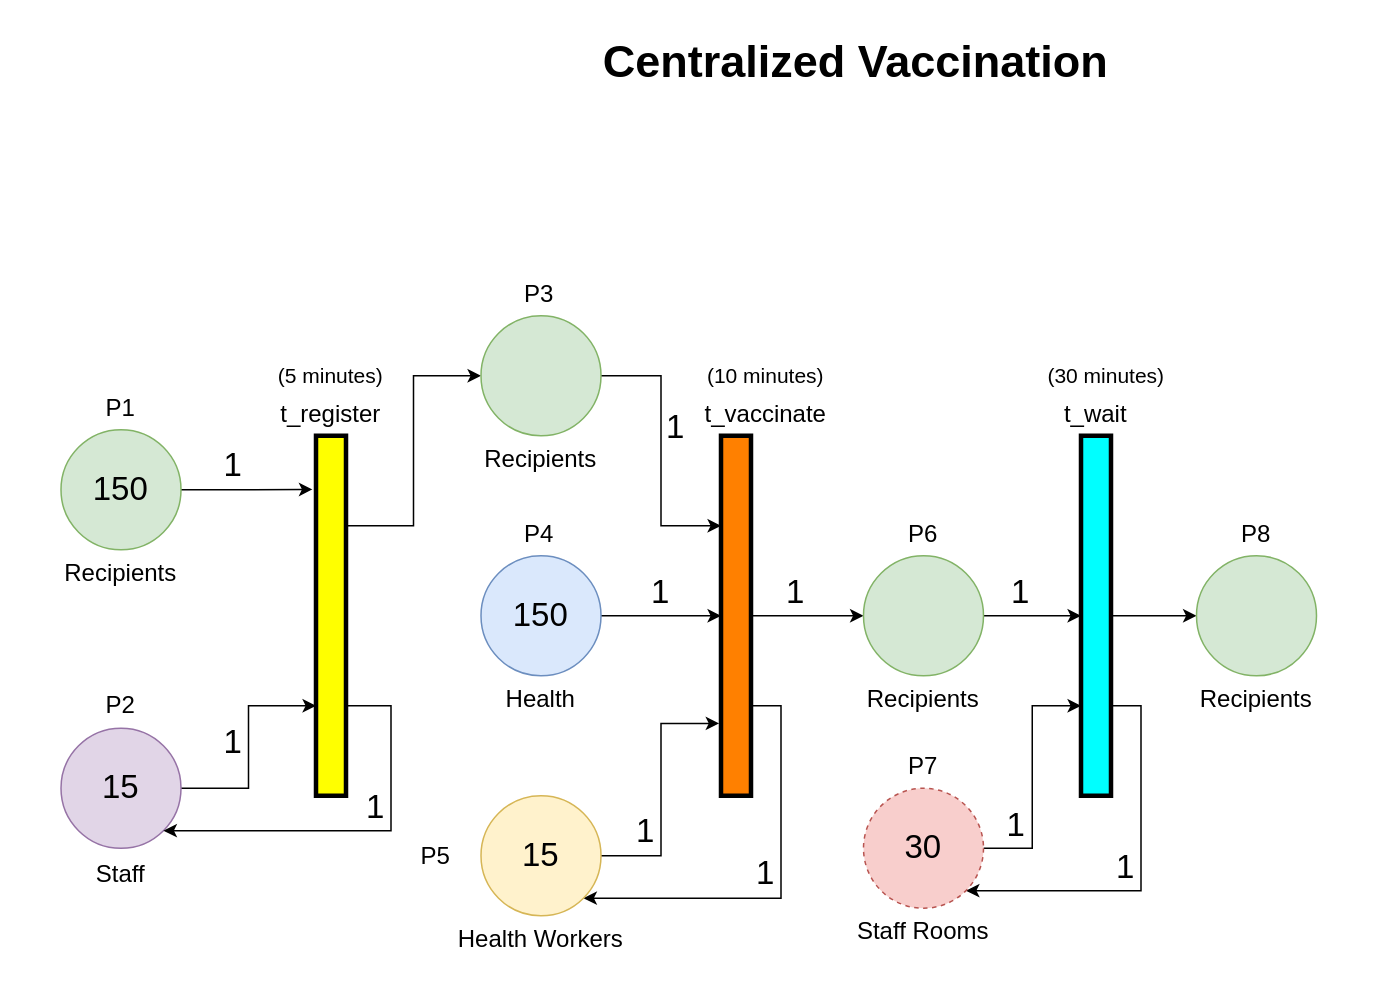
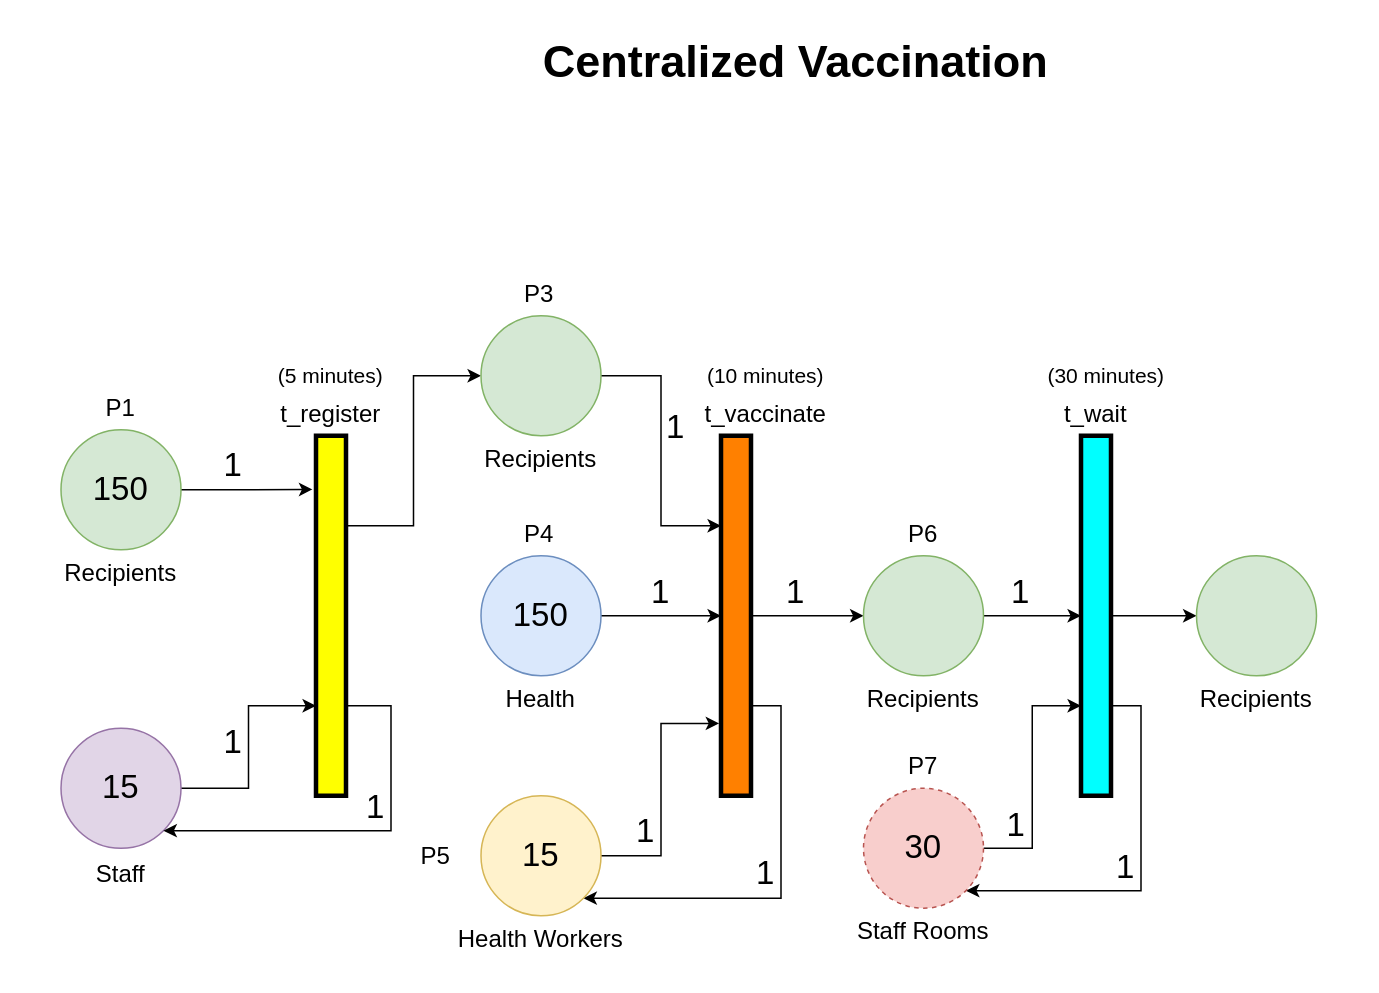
  <mxCell id="0" />
  <mxCell id="1" parent="0" />
  <mxCell id="2" style="edgeStyle=orthogonalEdgeStyle;rounded=0;orthogonalLoop=1;jettySize=auto;html=1;entryX=-0.12;entryY=0.149;entryDx=0;entryDy=0;entryPerimeter=0;" parent="1" source="3" target="8" edge="1"><mxGeometry relative="1" as="geometry" /></mxCell>
  <mxCell id="3" value="150" style="ellipse;whiteSpace=wrap;html=1;aspect=fixed;fontSize=22;fillColor=#d5e8d4;strokeColor=#82b366;" parent="1" vertex="1"><mxGeometry x="40" y="286" width="80" height="80" as="geometry" /></mxCell>
  <mxCell id="4" value="" style="edgeStyle=orthogonalEdgeStyle;rounded=0;orthogonalLoop=1;jettySize=auto;html=1;entryX=0;entryY=0.75;entryDx=0;entryDy=0;" parent="1" source="5" target="8" edge="1"><mxGeometry relative="1" as="geometry" /></mxCell>
  <mxCell id="5" value="15" style="ellipse;whiteSpace=wrap;html=1;aspect=fixed;fontSize=22;fillColor=#e1d5e7;strokeColor=#9673a6;" parent="1" vertex="1"><mxGeometry x="40" y="485" width="80" height="80" as="geometry" /></mxCell>
  <mxCell id="6" style="edgeStyle=orthogonalEdgeStyle;rounded=0;orthogonalLoop=1;jettySize=auto;html=1;exitX=1;exitY=0.75;exitDx=0;exitDy=0;entryX=1;entryY=1;entryDx=0;entryDy=0;" parent="1" source="8" target="5" edge="1"><mxGeometry relative="1" as="geometry"><Array as="points"><mxPoint x="260" y="470" /><mxPoint x="260" y="553" /></Array></mxGeometry></mxCell>
  <mxCell id="7" style="edgeStyle=orthogonalEdgeStyle;rounded=0;orthogonalLoop=1;jettySize=auto;html=1;entryX=0;entryY=0.5;entryDx=0;entryDy=0;exitX=1;exitY=0.25;exitDx=0;exitDy=0;" parent="1" source="8" target="13" edge="1"><mxGeometry relative="1" as="geometry" /></mxCell>
  <mxCell id="8" value="" style="rounded=0;whiteSpace=wrap;html=1;fillColor=#FFFF00;strokeColor=#000000;labelBorderColor=none;strokeWidth=3;" parent="1" vertex="1"><mxGeometry x="210" y="290" width="20" height="240" as="geometry" /></mxCell>
  <mxCell id="9" style="edgeStyle=orthogonalEdgeStyle;rounded=0;orthogonalLoop=1;jettySize=auto;html=1;entryX=0;entryY=0.5;entryDx=0;entryDy=0;" parent="1" source="11" target="19" edge="1"><mxGeometry relative="1" as="geometry" /></mxCell>
  <mxCell id="10" style="edgeStyle=orthogonalEdgeStyle;rounded=0;orthogonalLoop=1;jettySize=auto;html=1;exitX=1;exitY=0.75;exitDx=0;exitDy=0;entryX=1;entryY=1;entryDx=0;entryDy=0;fontSize=22;" parent="1" source="11" target="17" edge="1"><mxGeometry relative="1" as="geometry" /></mxCell>
  <mxCell id="11" value="" style="rounded=0;whiteSpace=wrap;html=1;fillColor=#FF8000;strokeColor=#000000;strokeWidth=3;" parent="1" vertex="1"><mxGeometry x="480" y="290" width="20" height="240" as="geometry" /></mxCell>
  <mxCell id="12" style="edgeStyle=orthogonalEdgeStyle;rounded=0;orthogonalLoop=1;jettySize=auto;html=1;exitX=1;exitY=0.5;exitDx=0;exitDy=0;entryX=0;entryY=0.25;entryDx=0;entryDy=0;" parent="1" source="13" target="11" edge="1"><mxGeometry relative="1" as="geometry" /></mxCell>
  <mxCell id="13" value="" style="ellipse;whiteSpace=wrap;html=1;aspect=fixed;fontSize=22;fillColor=#d5e8d4;strokeColor=#82b366;" parent="1" vertex="1"><mxGeometry x="320" y="210" width="80" height="80" as="geometry" /></mxCell>
  <mxCell id="14" style="edgeStyle=orthogonalEdgeStyle;rounded=0;orthogonalLoop=1;jettySize=auto;html=1;exitX=1;exitY=0.5;exitDx=0;exitDy=0;entryX=0;entryY=0.5;entryDx=0;entryDy=0;" parent="1" source="15" target="11" edge="1"><mxGeometry relative="1" as="geometry" /></mxCell>
  <mxCell id="15" value="&lt;font style=&quot;font-size: 22px&quot;&gt;150&lt;/font&gt;" style="ellipse;whiteSpace=wrap;html=1;aspect=fixed;fillColor=#dae8fc;strokeColor=#6c8ebf;" parent="1" vertex="1"><mxGeometry x="320" y="370" width="80" height="80" as="geometry" /></mxCell>
  <mxCell id="16" style="edgeStyle=orthogonalEdgeStyle;rounded=0;orthogonalLoop=1;jettySize=auto;html=1;entryX=-0.06;entryY=0.799;entryDx=0;entryDy=0;entryPerimeter=0;" parent="1" source="17" target="11" edge="1"><mxGeometry relative="1" as="geometry"><Array as="points"><mxPoint x="440" y="570" /><mxPoint x="440" y="482" /></Array></mxGeometry></mxCell>
  <mxCell id="17" value="&lt;font style=&quot;font-size: 22px&quot;&gt;15&lt;/font&gt;" style="ellipse;whiteSpace=wrap;html=1;aspect=fixed;fillColor=#fff2cc;strokeColor=#d6b656;" parent="1" vertex="1"><mxGeometry x="320" y="530" width="80" height="80" as="geometry" /></mxCell>
  <mxCell id="18" style="edgeStyle=orthogonalEdgeStyle;rounded=0;orthogonalLoop=1;jettySize=auto;html=1;entryX=0;entryY=0.5;entryDx=0;entryDy=0;" parent="1" source="19" target="22" edge="1"><mxGeometry relative="1" as="geometry" /></mxCell>
  <mxCell id="19" value="" style="ellipse;whiteSpace=wrap;html=1;aspect=fixed;fillColor=#d5e8d4;strokeColor=#82b366;" parent="1" vertex="1"><mxGeometry x="575" y="370" width="80" height="80" as="geometry" /></mxCell>
  <mxCell id="20" style="edgeStyle=orthogonalEdgeStyle;rounded=0;orthogonalLoop=1;jettySize=auto;html=1;exitX=1;exitY=0.5;exitDx=0;exitDy=0;entryX=0;entryY=0.5;entryDx=0;entryDy=0;fontSize=22;" parent="1" source="22" target="48" edge="1"><mxGeometry relative="1" as="geometry" /></mxCell>
  <mxCell id="21" style="edgeStyle=orthogonalEdgeStyle;rounded=0;orthogonalLoop=1;jettySize=auto;html=1;exitX=1;exitY=0.75;exitDx=0;exitDy=0;entryX=1;entryY=1;entryDx=0;entryDy=0;fontSize=22;" parent="1" source="22" target="52" edge="1"><mxGeometry relative="1" as="geometry" /></mxCell>
  <mxCell id="22" value="" style="rounded=0;whiteSpace=wrap;html=1;fillColor=#00FFFF;strokeColor=#000000;strokeWidth=3;" parent="1" vertex="1"><mxGeometry x="720" y="290" width="20" height="240" as="geometry" /></mxCell>
  <mxCell id="23" value="1" style="text;html=1;strokeColor=none;fillColor=none;align=center;verticalAlign=middle;whiteSpace=wrap;rounded=0;fontSize=22;" parent="1" vertex="1"><mxGeometry x="145" y="295" width="20" height="30" as="geometry" /></mxCell>
  <mxCell id="24" value="1" style="text;html=1;strokeColor=none;fillColor=none;align=center;verticalAlign=middle;whiteSpace=wrap;rounded=0;fontSize=22;" parent="1" vertex="1"><mxGeometry x="145" y="480" width="20" height="30" as="geometry" /></mxCell>
  <mxCell id="25" value="1" style="text;html=1;strokeColor=none;fillColor=none;align=center;verticalAlign=middle;whiteSpace=wrap;rounded=0;fontSize=22;" parent="1" vertex="1"><mxGeometry x="430" y="380" width="20" height="30" as="geometry" /></mxCell>
  <mxCell id="26" value="1" style="text;html=1;strokeColor=none;fillColor=none;align=center;verticalAlign=middle;whiteSpace=wrap;rounded=0;fontSize=22;" parent="1" vertex="1"><mxGeometry x="440" y="270" width="20" height="30" as="geometry" /></mxCell>
  <mxCell id="27" value="1" style="text;html=1;strokeColor=none;fillColor=none;align=center;verticalAlign=middle;whiteSpace=wrap;rounded=0;fontSize=22;" parent="1" vertex="1"><mxGeometry x="520" y="380" width="20" height="30" as="geometry" /></mxCell>
  <mxCell id="28" value="1" style="text;html=1;strokeColor=none;fillColor=none;align=center;verticalAlign=middle;whiteSpace=wrap;rounded=0;fontSize=22;" parent="1" vertex="1"><mxGeometry x="670" y="380" width="20" height="30" as="geometry" /></mxCell>
  <mxCell id="29" value="Recipients" style="text;html=1;strokeColor=none;fillColor=none;align=center;verticalAlign=middle;whiteSpace=wrap;rounded=0;fontSize=16;" parent="1" vertex="1"><mxGeometry x="20" y="366" width="120" height="30" as="geometry" /></mxCell>
  <mxCell id="30" value="Health" style="text;html=1;strokeColor=none;fillColor=none;align=center;verticalAlign=middle;whiteSpace=wrap;rounded=0;fontSize=16;" parent="1" vertex="1"><mxGeometry x="300" y="450" width="120" height="30" as="geometry" /></mxCell>
  <mxCell id="31" value="Recipients" style="text;html=1;strokeColor=none;fillColor=none;align=center;verticalAlign=middle;whiteSpace=wrap;rounded=0;fontSize=16;" parent="1" vertex="1"><mxGeometry x="555" y="450" width="120" height="30" as="geometry" /></mxCell>
  <mxCell id="32" value="Staff" style="text;html=1;strokeColor=none;fillColor=none;align=center;verticalAlign=middle;whiteSpace=wrap;rounded=0;fontSize=16;" parent="1" vertex="1"><mxGeometry x="20" y="567" width="120" height="30" as="geometry" /></mxCell>
  <mxCell id="33" value="Health Workers" style="text;html=1;strokeColor=none;fillColor=none;align=center;verticalAlign=middle;whiteSpace=wrap;rounded=0;fontSize=16;" parent="1" vertex="1"><mxGeometry x="300" y="610" width="120" height="30" as="geometry" /></mxCell>
  <mxCell id="34" value="Recipients" style="text;html=1;strokeColor=none;fillColor=none;align=center;verticalAlign=middle;whiteSpace=wrap;rounded=0;fontSize=16;" parent="1" vertex="1"><mxGeometry x="300" y="290" width="120" height="30" as="geometry" /></mxCell>
  <mxCell id="35" value="P1" style="text;html=1;strokeColor=none;fillColor=none;align=center;verticalAlign=middle;whiteSpace=wrap;rounded=0;labelBorderColor=none;fontSize=16;" parent="1" vertex="1"><mxGeometry x="65" y="256" width="30" height="30" as="geometry" /></mxCell>
- <mxCell id="36" value="P2" style="text;html=1;strokeColor=none;fillColor=none;align=center;verticalAlign=middle;whiteSpace=wrap;rounded=0;labelBorderColor=none;fontSize=16;" parent="1" vertex="1"><mxGeometry x="65" y="454" width="30" height="30" as="geometry" /></mxCell>
  <mxCell id="37" value="P3" style="text;html=1;strokeColor=none;fillColor=none;align=center;verticalAlign=middle;whiteSpace=wrap;rounded=0;labelBorderColor=none;fontSize=16;" parent="1" vertex="1"><mxGeometry x="344" y="180" width="30" height="30" as="geometry" /></mxCell>
  <mxCell id="38" value="P4" style="text;html=1;strokeColor=none;fillColor=none;align=center;verticalAlign=middle;whiteSpace=wrap;rounded=0;labelBorderColor=none;fontSize=16;" parent="1" vertex="1"><mxGeometry x="344" y="340" width="30" height="30" as="geometry" /></mxCell>
  <mxCell id="39" value="P5" style="text;html=1;strokeColor=none;fillColor=none;align=center;verticalAlign=middle;whiteSpace=wrap;rounded=0;labelBorderColor=none;fontSize=16;" parent="1" vertex="1"><mxGeometry x="275" y="555" width="30" height="30" as="geometry" /></mxCell>
  <mxCell id="40" value="P6" style="text;html=1;strokeColor=none;fillColor=none;align=center;verticalAlign=middle;whiteSpace=wrap;rounded=0;labelBorderColor=none;fontSize=16;" parent="1" vertex="1"><mxGeometry x="600" y="340" width="30" height="30" as="geometry" /></mxCell>
  <mxCell id="41" value="t_register" style="text;html=1;strokeColor=none;fillColor=none;align=center;verticalAlign=middle;whiteSpace=wrap;rounded=0;labelBorderColor=none;fontSize=16;" parent="1" vertex="1"><mxGeometry x="180" y="260" width="80" height="30" as="geometry" /></mxCell>
  <mxCell id="42" value="t_vaccinate" style="text;html=1;strokeColor=none;fillColor=none;align=center;verticalAlign=middle;whiteSpace=wrap;rounded=0;labelBorderColor=none;fontSize=16;" parent="1" vertex="1"><mxGeometry x="460" y="260" width="100" height="30" as="geometry" /></mxCell>
  <mxCell id="43" value="t_wait" style="text;html=1;strokeColor=none;fillColor=none;align=center;verticalAlign=middle;whiteSpace=wrap;rounded=0;labelBorderColor=none;fontSize=16;" parent="1" vertex="1"><mxGeometry x="700" y="260" width="60" height="30" as="geometry" /></mxCell>
- <mxCell id="44" value="&lt;b&gt;&lt;font style=&quot;font-size: 30px&quot;&gt;Centralized Vaccination&lt;/font&gt;&lt;/b&gt;" style="text;html=1;strokeColor=none;fillColor=none;align=center;verticalAlign=middle;whiteSpace=wrap;rounded=0;labelBorderColor=none;fontSize=16;" parent="1" vertex="1"><mxGeometry x="330" y="20" width="480" height="40" as="geometry" /></mxCell>
+ <mxCell id="44" value="&lt;b&gt;&lt;font style=&quot;font-size: 30px&quot;&gt;Centralized Vaccination&lt;/font&gt;&lt;/b&gt;" style="text;html=1;strokeColor=none;fillColor=none;align=center;verticalAlign=middle;whiteSpace=wrap;rounded=0;labelBorderColor=none;fontSize=16;" parent="1" vertex="1"><mxGeometry x="290" y="20" width="480" height="40" as="geometry" /></mxCell>
  <mxCell id="45" value="1" style="text;html=1;strokeColor=none;fillColor=none;align=center;verticalAlign=middle;whiteSpace=wrap;rounded=0;fontSize=22;" parent="1" vertex="1"><mxGeometry x="240" y="523" width="20" height="30" as="geometry" /></mxCell>
  <mxCell id="46" value="1" style="text;html=1;strokeColor=none;fillColor=none;align=center;verticalAlign=middle;whiteSpace=wrap;rounded=0;fontSize=22;" parent="1" vertex="1"><mxGeometry x="500" y="567" width="20" height="30" as="geometry" /></mxCell>
  <mxCell id="47" value="1" style="text;html=1;strokeColor=none;fillColor=none;align=center;verticalAlign=middle;whiteSpace=wrap;rounded=0;fontSize=22;" parent="1" vertex="1"><mxGeometry x="420" y="539" width="20" height="30" as="geometry" /></mxCell>
  <mxCell id="48" value="" style="ellipse;whiteSpace=wrap;html=1;aspect=fixed;fillColor=#d5e8d4;strokeColor=#82b366;" parent="1" vertex="1"><mxGeometry x="797" y="370" width="80" height="80" as="geometry" /></mxCell>
  <mxCell id="49" value="Recipients" style="text;html=1;strokeColor=none;fillColor=none;align=center;verticalAlign=middle;whiteSpace=wrap;rounded=0;fontSize=16;" parent="1" vertex="1"><mxGeometry x="777" y="450" width="120" height="30" as="geometry" /></mxCell>
- <mxCell id="50" value="P8" style="text;html=1;strokeColor=none;fillColor=none;align=center;verticalAlign=middle;whiteSpace=wrap;rounded=0;labelBorderColor=none;fontSize=16;" parent="1" vertex="1"><mxGeometry x="822" y="340" width="30" height="30" as="geometry" /></mxCell>
  <mxCell id="51" style="edgeStyle=orthogonalEdgeStyle;rounded=0;orthogonalLoop=1;jettySize=auto;html=1;entryX=0;entryY=0.75;entryDx=0;entryDy=0;fontSize=22;" parent="1" source="52" target="22" edge="1"><mxGeometry relative="1" as="geometry" /></mxCell>
  <mxCell id="52" value="&lt;font style=&quot;font-size: 22px&quot;&gt;30&lt;/font&gt;" style="ellipse;whiteSpace=wrap;html=1;aspect=fixed;fillColor=#f8cecc;strokeColor=#b85450;dashed=1;" parent="1" vertex="1"><mxGeometry x="575" y="525" width="80" height="80" as="geometry" /></mxCell>
  <mxCell id="53" value="Staff Rooms" style="text;html=1;strokeColor=none;fillColor=none;align=center;verticalAlign=middle;whiteSpace=wrap;rounded=0;fontSize=16;" parent="1" vertex="1"><mxGeometry x="555" y="605" width="120" height="30" as="geometry" /></mxCell>
  <mxCell id="54" value="P7" style="text;html=1;strokeColor=none;fillColor=none;align=center;verticalAlign=middle;whiteSpace=wrap;rounded=0;labelBorderColor=none;fontSize=16;" parent="1" vertex="1"><mxGeometry x="600" y="495" width="30" height="30" as="geometry" /></mxCell>
  <mxCell id="55" value="1" style="text;html=1;strokeColor=none;fillColor=none;align=center;verticalAlign=middle;whiteSpace=wrap;rounded=0;fontSize=22;" parent="1" vertex="1"><mxGeometry x="667" y="535" width="20" height="30" as="geometry" /></mxCell>
  <mxCell id="56" value="1" style="text;html=1;strokeColor=none;fillColor=none;align=center;verticalAlign=middle;whiteSpace=wrap;rounded=0;fontSize=22;" parent="1" vertex="1"><mxGeometry x="740" y="563" width="20" height="30" as="geometry" /></mxCell>
  <mxCell id="57" value="(5 minutes)" style="text;html=1;strokeColor=none;fillColor=none;align=center;verticalAlign=middle;whiteSpace=wrap;rounded=0;fontSize=14;" vertex="1" parent="1"><mxGeometry x="170" y="235" width="100" height="30" as="geometry" /></mxCell>
  <mxCell id="58" value="(10 minutes)" style="text;html=1;strokeColor=none;fillColor=none;align=center;verticalAlign=middle;whiteSpace=wrap;rounded=0;fontSize=14;" vertex="1" parent="1"><mxGeometry x="460" y="235" width="100" height="30" as="geometry" /></mxCell>
  <mxCell id="59" value="(30 minutes)" style="text;html=1;strokeColor=none;fillColor=none;align=center;verticalAlign=middle;whiteSpace=wrap;rounded=0;fontSize=14;" vertex="1" parent="1"><mxGeometry x="687" y="235" width="100" height="30" as="geometry" /></mxCell>
